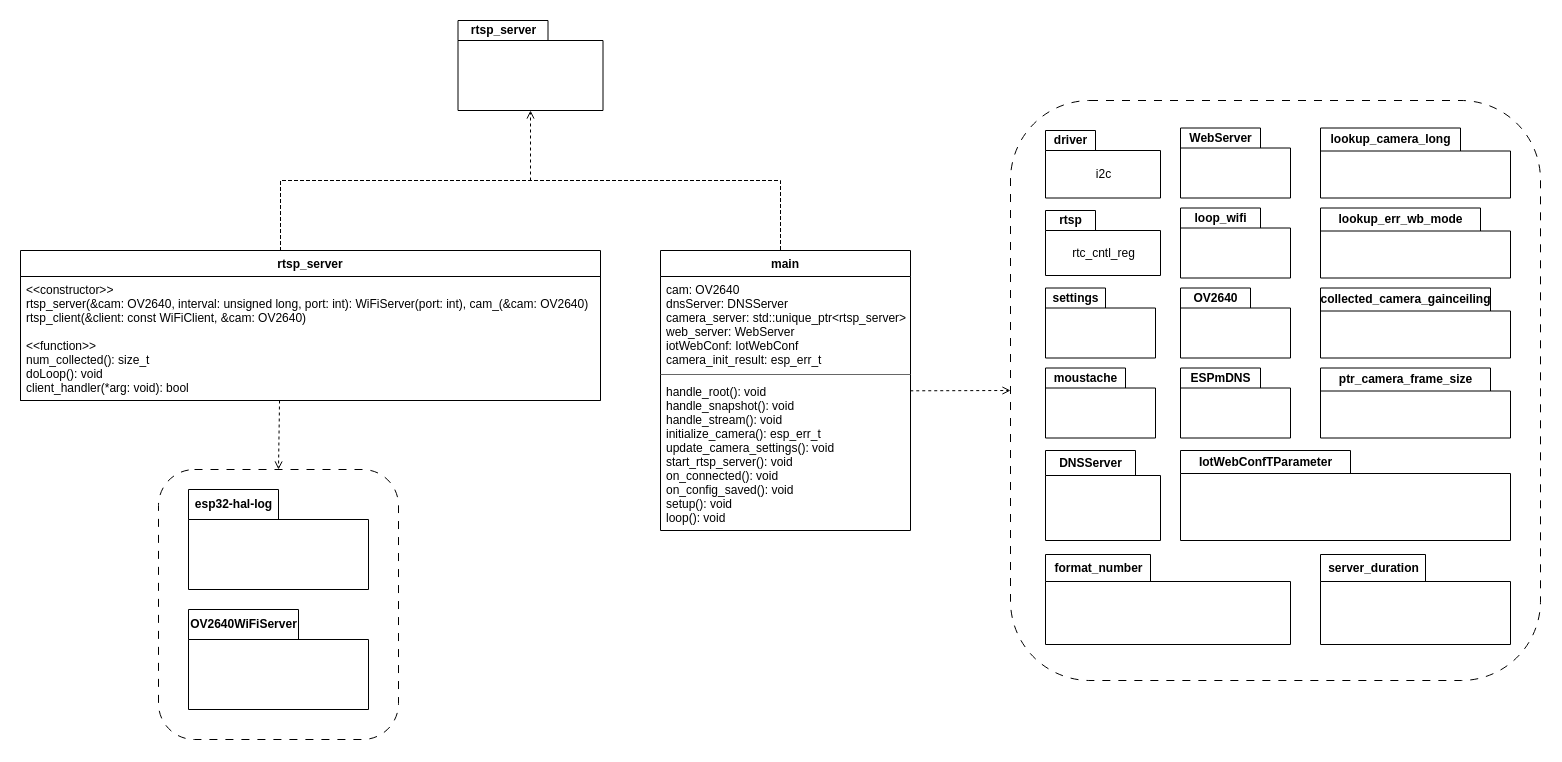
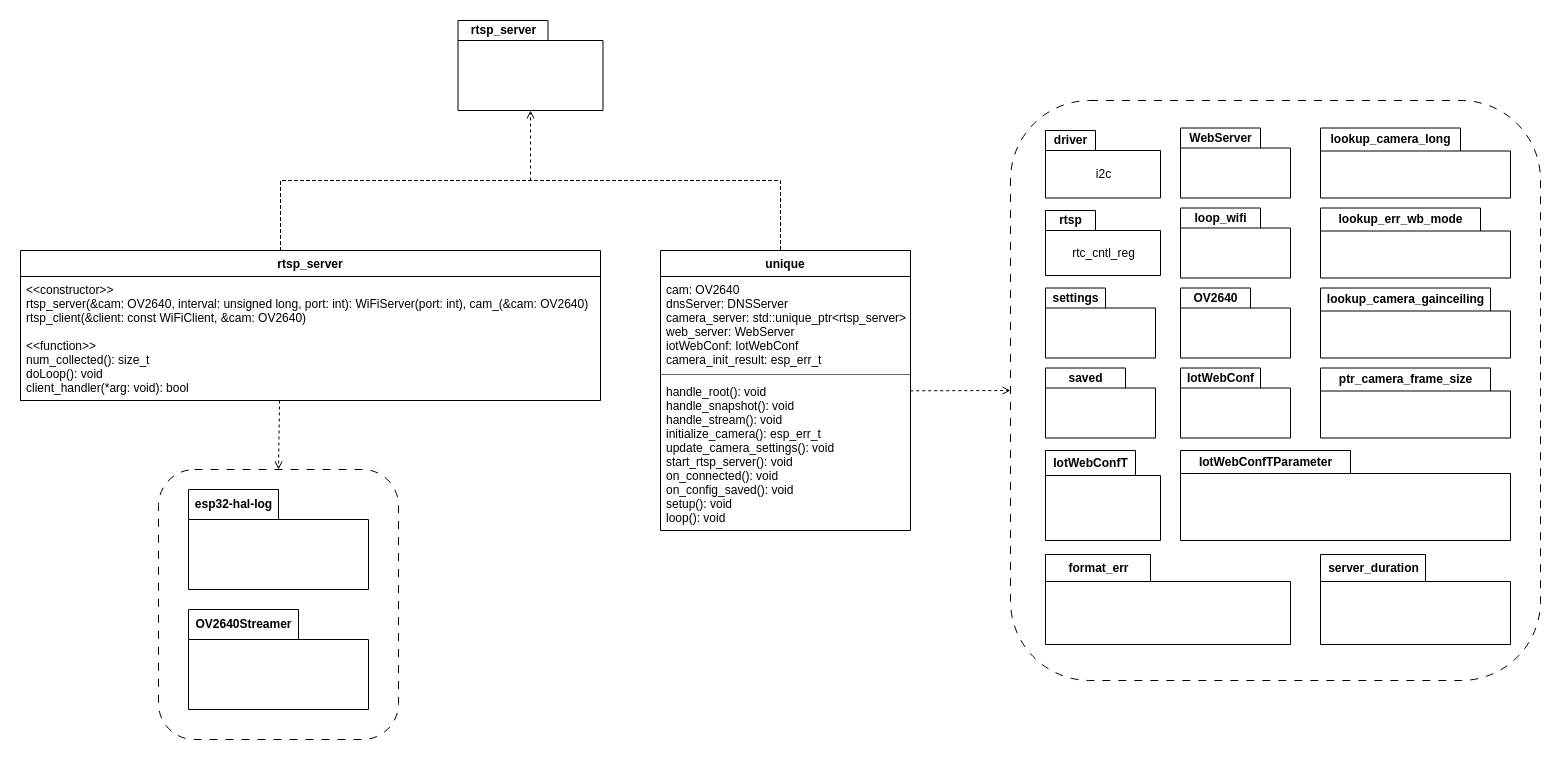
  <mxCell id="0" />
  <mxCell id="1" parent="0" />
  <mxCell id="2" value="" style="rounded=1;whiteSpace=wrap;html=1;fillColor=none;dashed=1;dashPattern=8 8;fontColor=#333333;strokeColor=#000000;" parent="1" vertex="1"><mxGeometry x="158" y="469.01" width="240" height="270" as="geometry" /></mxCell>
  <mxCell id="3" value="" style="rounded=1;whiteSpace=wrap;html=1;fillColor=none;dashed=1;dashPattern=8 8;fontColor=#000000;strokeColor=#000000;" parent="1" vertex="1"><mxGeometry x="1010" y="100" width="530" height="580" as="geometry" /></mxCell>
- <mxCell id="4" value="main" style="swimlane;fontStyle=1;align=center;verticalAlign=top;childLayout=stackLayout;horizontal=1;startSize=26;horizontalStack=0;resizeParent=1;resizeParentMax=0;resizeLast=0;collapsible=1;marginBottom=0;fillColor=none;fontColor=#000000;strokeColor=#000000;" parent="1" vertex="1"><mxGeometry x="660" y="250" width="250" height="280" as="geometry" /></mxCell>
+ <mxCell id="4" value="unique" style="swimlane;fontStyle=1;align=center;verticalAlign=top;childLayout=stackLayout;horizontal=1;startSize=26;horizontalStack=0;resizeParent=1;resizeParentMax=0;resizeLast=0;collapsible=1;marginBottom=0;fillColor=none;fontColor=#000000;strokeColor=#000000;" parent="1" vertex="1"><mxGeometry x="660" y="250" width="250" height="280" as="geometry" /></mxCell>
  <mxCell id="5" value="cam: OV2640&#10;dnsServer: DNSServer&#10;camera_server: std::unique_ptr&lt;rtsp_server&gt;&#10;web_server: WebServer&#10;iotWebConf: IotWebConf&#10;camera_init_result: esp_err_t" style="text;strokeColor=none;fillColor=none;align=left;verticalAlign=top;spacingLeft=4;spacingRight=4;overflow=hidden;rotatable=0;points=[[0,0.5],[1,0.5]];portConstraint=eastwest;fontColor=#000000;" parent="4" vertex="1"><mxGeometry y="26" width="250" height="94" as="geometry" /></mxCell>
  <mxCell id="6" value="" style="line;strokeWidth=1;fillColor=#f5f5f5;align=left;verticalAlign=middle;spacingTop=-1;spacingLeft=3;spacingRight=3;rotatable=0;labelPosition=right;points=[];portConstraint=eastwest;strokeColor=#666666;fontColor=#333333;" parent="4" vertex="1"><mxGeometry y="120" width="250" height="8" as="geometry" /></mxCell>
  <mxCell id="7" value="handle_root(): void&#10;handle_snapshot(): void&#10;handle_stream(): void&#10;initialize_camera(): esp_err_t&#10;update_camera_settings(): void&#10;start_rtsp_server(): void&#10;on_connected(): void&#10;on_config_saved(): void&#10;setup(): void&#10;loop(): void" style="text;strokeColor=none;fillColor=none;align=left;verticalAlign=top;spacingLeft=4;spacingRight=4;overflow=hidden;rotatable=0;points=[[0,0.5],[1,0.5]];portConstraint=eastwest;fontColor=#000000;" parent="4" vertex="1"><mxGeometry y="128" width="250" height="152" as="geometry" /></mxCell>
  <mxCell id="8" value="" style="html=1;verticalAlign=bottom;labelBackgroundColor=none;endArrow=open;endFill=0;dashed=1;entryX=0.5;entryY=1;entryDx=0;entryDy=0;exitX=0.5;exitY=1;exitDx=0;exitDy=0;entryPerimeter=0;fillColor=#f5f5f5;strokeColor=#000000;" parent="1" source="49" target="35" edge="1"><mxGeometry width="160" relative="1" as="geometry"><mxPoint x="980" y="180" as="sourcePoint" /><mxPoint x="1080" y="116.5" as="targetPoint" /></mxGeometry></mxCell>
  <mxCell id="9" value="rtsp_server" style="swimlane;fontStyle=1;align=center;verticalAlign=top;childLayout=stackLayout;horizontal=1;startSize=26;horizontalStack=0;resizeParent=1;resizeParentMax=0;resizeLast=0;collapsible=1;marginBottom=0;fillColor=none;fontColor=#000000;strokeColor=#000000;" parent="1" vertex="1"><mxGeometry x="20" y="250" width="580" height="150" as="geometry" /></mxCell>
  <mxCell id="10" value="&lt;&lt;constructor&gt;&gt;&#10;rtsp_server(&amp;cam: OV2640, interval: unsigned long, port: int): WiFiServer(port: int), cam_(&amp;cam: OV2640)&#10;rtsp_client(&amp;client: const WiFiClient, &amp;cam: OV2640)&#10;&#10;&lt;&lt;function&gt;&gt;&#10;num_collected(): size_t&#10;doLoop(): void&#10;client_handler(*arg: void): bool" style="text;strokeColor=#000000;fillColor=none;align=left;verticalAlign=top;spacingLeft=4;spacingRight=4;overflow=hidden;rotatable=0;points=[[0,0.5],[1,0.5]];portConstraint=eastwest;dashed=1;dashPattern=8 8;fontColor=#000000;" parent="9" vertex="1"><mxGeometry y="26" width="580" height="124" as="geometry" /></mxCell>
  <mxCell id="11" value="rtsp" style="shape=folder;fontStyle=1;tabWidth=50;tabHeight=20;tabPosition=left;html=1;boundedLbl=1;labelInHeader=1;container=1;collapsible=0;fillColor=none;fontColor=#000000;strokeColor=#000000;" parent="1" vertex="1"><mxGeometry x="1045" y="210" width="115" height="65" as="geometry" /></mxCell>
  <mxCell id="12" value="rtc_cntl_reg" style="html=1;strokeColor=none;resizeWidth=1;resizeHeight=1;fillColor=none;part=1;connectable=0;allowArrows=0;deletable=0;fontColor=#000000;" parent="11" vertex="1"><mxGeometry width="115.0" height="46.429" relative="1" as="geometry"><mxPoint y="20" as="offset" /></mxGeometry></mxCell>
  <mxCell id="13" value="driver" style="shape=folder;fontStyle=1;tabWidth=50;tabHeight=20;tabPosition=left;html=1;boundedLbl=1;labelInHeader=1;container=1;collapsible=0;fillColor=none;fontColor=#000000;strokeColor=#000000;" parent="1" vertex="1"><mxGeometry x="1045" y="130" width="115" height="67.5" as="geometry" /></mxCell>
  <mxCell id="14" value="i2c" style="html=1;strokeColor=none;resizeWidth=1;resizeHeight=1;fillColor=none;part=1;connectable=0;allowArrows=0;deletable=0;fontColor=#000000;" parent="13" vertex="1"><mxGeometry width="115.0" height="48.214" relative="1" as="geometry"><mxPoint y="20" as="offset" /></mxGeometry></mxCell>
- <mxCell id="15" value="moustache" style="shape=folder;fontStyle=1;tabWidth=80;tabHeight=20;tabPosition=left;html=1;boundedLbl=1;labelInHeader=1;container=1;collapsible=0;fillColor=none;fontColor=#000000;strokeColor=#000000;" parent="1" vertex="1"><mxGeometry x="1045" y="367.5" width="110" height="70" as="geometry" /></mxCell>
+ <mxCell id="15" value="saved" style="shape=folder;fontStyle=1;tabWidth=80;tabHeight=20;tabPosition=left;html=1;boundedLbl=1;labelInHeader=1;container=1;collapsible=0;fillColor=none;fontColor=#000000;strokeColor=#000000;" parent="1" vertex="1"><mxGeometry x="1045" y="367.5" width="110" height="70" as="geometry" /></mxCell>
  <mxCell id="16" value="" style="html=1;strokeColor=none;resizeWidth=1;resizeHeight=1;fillColor=none;part=1;connectable=0;allowArrows=0;deletable=0;fontColor=#000000;" parent="15" vertex="1"><mxGeometry width="110" height="50" relative="1" as="geometry"><mxPoint y="20" as="offset" /></mxGeometry></mxCell>
  <mxCell id="17" value="settings" style="shape=folder;fontStyle=1;tabWidth=60;tabHeight=20;tabPosition=left;html=1;boundedLbl=1;labelInHeader=1;container=1;collapsible=0;fillColor=none;fontColor=#000000;strokeColor=#000000;" parent="1" vertex="1"><mxGeometry x="1045" y="287.5" width="110" height="70" as="geometry" /></mxCell>
  <mxCell id="18" value="" style="html=1;strokeColor=none;resizeWidth=1;resizeHeight=1;fillColor=none;part=1;connectable=0;allowArrows=0;deletable=0;fontColor=#000000;" parent="17" vertex="1"><mxGeometry width="110" height="50" relative="1" as="geometry"><mxPoint y="20" as="offset" /></mxGeometry></mxCell>
- <mxCell id="19" value="ESPmDNS" style="shape=folder;fontStyle=1;tabWidth=80;tabHeight=20;tabPosition=left;html=1;boundedLbl=1;labelInHeader=1;container=1;collapsible=0;fillColor=none;fontColor=#000000;strokeColor=#000000;" parent="1" vertex="1"><mxGeometry x="1180" y="367.5" width="110" height="70" as="geometry" /></mxCell>
+ <mxCell id="19" value="IotWebConf" style="shape=folder;fontStyle=1;tabWidth=80;tabHeight=20;tabPosition=left;html=1;boundedLbl=1;labelInHeader=1;container=1;collapsible=0;fillColor=none;fontColor=#000000;strokeColor=#000000;" parent="1" vertex="1"><mxGeometry x="1180" y="367.5" width="110" height="70" as="geometry" /></mxCell>
  <mxCell id="20" value="" style="html=1;strokeColor=none;resizeWidth=1;resizeHeight=1;fillColor=none;part=1;connectable=0;allowArrows=0;deletable=0;fontColor=#000000;" parent="19" vertex="1"><mxGeometry width="110" height="50" relative="1" as="geometry"><mxPoint y="20" as="offset" /></mxGeometry></mxCell>
  <mxCell id="21" value="OV2640" style="shape=folder;fontStyle=1;tabWidth=70;tabHeight=20;tabPosition=left;html=1;boundedLbl=1;labelInHeader=1;container=1;collapsible=0;fillColor=none;fontColor=#000000;strokeColor=#000000;" parent="1" vertex="1"><mxGeometry x="1180" y="287.5" width="110" height="70" as="geometry" /></mxCell>
  <mxCell id="22" value="" style="html=1;strokeColor=none;resizeWidth=1;resizeHeight=1;fillColor=none;part=1;connectable=0;allowArrows=0;deletable=0;fontColor=#000000;" parent="21" vertex="1"><mxGeometry width="110" height="50" relative="1" as="geometry"><mxPoint y="20" as="offset" /></mxGeometry></mxCell>
  <mxCell id="23" value="loop_wifi" style="shape=folder;fontStyle=1;tabWidth=80;tabHeight=20;tabPosition=left;html=1;boundedLbl=1;labelInHeader=1;container=1;collapsible=0;fillColor=none;fontColor=#000000;strokeColor=#000000;" parent="1" vertex="1"><mxGeometry x="1180" y="207.5" width="110" height="70" as="geometry" /></mxCell>
  <mxCell id="24" value="" style="html=1;strokeColor=none;resizeWidth=1;resizeHeight=1;fillColor=none;part=1;connectable=0;allowArrows=0;deletable=0;fontColor=#000000;" parent="23" vertex="1"><mxGeometry width="110" height="50" relative="1" as="geometry"><mxPoint y="20" as="offset" /></mxGeometry></mxCell>
  <mxCell id="25" value="WebServer" style="shape=folder;fontStyle=1;tabWidth=80;tabHeight=20;tabPosition=left;html=1;boundedLbl=1;labelInHeader=1;container=1;collapsible=0;fillColor=none;fontColor=#000000;strokeColor=#000000;" parent="1" vertex="1"><mxGeometry x="1180" y="127.5" width="110" height="70" as="geometry" /></mxCell>
  <mxCell id="26" value="" style="html=1;strokeColor=none;resizeWidth=1;resizeHeight=1;fillColor=none;part=1;connectable=0;allowArrows=0;deletable=0;fontColor=#000000;" parent="25" vertex="1"><mxGeometry width="110" height="50" relative="1" as="geometry"><mxPoint y="20" as="offset" /></mxGeometry></mxCell>
  <mxCell id="27" value="lookup_camera_long" style="shape=folder;fontStyle=1;tabWidth=140;tabHeight=23;tabPosition=left;html=1;boundedLbl=1;labelInHeader=1;container=1;collapsible=0;fillColor=none;fontColor=#000000;strokeColor=#000000;" parent="1" vertex="1"><mxGeometry x="1320" y="127.5" width="190" height="70" as="geometry" /></mxCell>
  <mxCell id="28" value="" style="html=1;strokeColor=none;resizeWidth=1;resizeHeight=1;fillColor=none;part=1;connectable=0;allowArrows=0;deletable=0;fontColor=#000000;" parent="27" vertex="1"><mxGeometry width="190" height="50" relative="1" as="geometry"><mxPoint y="20" as="offset" /></mxGeometry></mxCell>
  <mxCell id="29" value="lookup_err_wb_mode" style="shape=folder;fontStyle=1;tabWidth=160;tabHeight=23;tabPosition=left;html=1;boundedLbl=1;labelInHeader=1;container=1;collapsible=0;fillColor=none;fontColor=#000000;strokeColor=#000000;" parent="1" vertex="1"><mxGeometry x="1320" y="207.5" width="190" height="70" as="geometry" /></mxCell>
  <mxCell id="30" value="" style="html=1;strokeColor=none;resizeWidth=1;resizeHeight=1;fillColor=none;part=1;connectable=0;allowArrows=0;deletable=0;fontColor=#000000;" parent="29" vertex="1"><mxGeometry width="190" height="50" relative="1" as="geometry"><mxPoint y="20" as="offset" /></mxGeometry></mxCell>
- <mxCell id="31" value="collected_camera_gainceiling" style="shape=folder;fontStyle=1;tabWidth=170;tabHeight=23;tabPosition=left;html=1;boundedLbl=1;labelInHeader=1;container=1;collapsible=0;fillColor=none;fontColor=#000000;strokeColor=#000000;" parent="1" vertex="1"><mxGeometry x="1320" y="287.5" width="190" height="70" as="geometry" /></mxCell>
+ <mxCell id="31" value="lookup_camera_gainceiling" style="shape=folder;fontStyle=1;tabWidth=170;tabHeight=23;tabPosition=left;html=1;boundedLbl=1;labelInHeader=1;container=1;collapsible=0;fillColor=none;fontColor=#000000;strokeColor=#000000;" parent="1" vertex="1"><mxGeometry x="1320" y="287.5" width="190" height="70" as="geometry" /></mxCell>
  <mxCell id="32" value="" style="html=1;strokeColor=none;resizeWidth=1;resizeHeight=1;fillColor=none;part=1;connectable=0;allowArrows=0;deletable=0;fontColor=#000000;" parent="31" vertex="1"><mxGeometry width="190" height="50" relative="1" as="geometry"><mxPoint y="20" as="offset" /></mxGeometry></mxCell>
  <mxCell id="33" value="ptr_camera_frame_size" style="shape=folder;fontStyle=1;tabWidth=170;tabHeight=23;tabPosition=left;html=1;boundedLbl=1;labelInHeader=1;container=1;collapsible=0;fillColor=none;fontColor=#000000;strokeColor=#000000;" parent="1" vertex="1"><mxGeometry x="1320" y="367.5" width="190" height="70" as="geometry" /></mxCell>
  <mxCell id="34" value="" style="html=1;strokeColor=none;resizeWidth=1;resizeHeight=1;fillColor=none;part=1;connectable=0;allowArrows=0;deletable=0;fontColor=#000000;" parent="33" vertex="1"><mxGeometry width="190" height="50" relative="1" as="geometry"><mxPoint y="20" as="offset" /></mxGeometry></mxCell>
  <mxCell id="35" value="&lt;font color=&quot;#000000&quot;&gt;rtsp_server&lt;/font&gt;" style="shape=folder;fontStyle=1;tabWidth=90;tabHeight=20;tabPosition=left;html=1;boundedLbl=1;labelInHeader=1;container=1;collapsible=0;fillColor=none;fontColor=#333333;strokeColor=#000000;" parent="1" vertex="1"><mxGeometry x="457.5" y="20" width="145" height="90" as="geometry" /></mxCell>
  <mxCell id="36" value="" style="html=1;strokeColor=none;resizeWidth=1;resizeHeight=1;fillColor=none;part=1;connectable=0;allowArrows=0;deletable=0;fontColor=none;noLabel=1;" parent="35" vertex="1"><mxGeometry width="145" height="64.286" relative="1" as="geometry"><mxPoint y="20" as="offset" /></mxGeometry></mxCell>
  <mxCell id="37" value="server_duration" style="shape=folder;fontStyle=1;tabWidth=105;tabHeight=27;tabPosition=left;html=1;boundedLbl=1;labelInHeader=1;container=1;collapsible=0;fillColor=none;fontColor=#000000;strokeColor=#000000;" parent="1" vertex="1"><mxGeometry x="1320" y="554" width="190" height="90" as="geometry" /></mxCell>
  <mxCell id="38" value="" style="html=1;strokeColor=none;resizeWidth=1;resizeHeight=1;fillColor=none;part=1;connectable=0;allowArrows=0;deletable=0;fontColor=#000000;" parent="37" vertex="1"><mxGeometry width="190.0" height="64.286" relative="1" as="geometry"><mxPoint y="20" as="offset" /></mxGeometry></mxCell>
  <mxCell id="39" value="IotWebConfTParameter" style="shape=folder;fontStyle=1;tabWidth=170;tabHeight=23;tabPosition=left;html=1;boundedLbl=1;labelInHeader=1;container=1;collapsible=0;fillColor=none;fontColor=#000000;strokeColor=#000000;" parent="1" vertex="1"><mxGeometry x="1180" y="450" width="330" height="90" as="geometry" /></mxCell>
  <mxCell id="40" value="" style="html=1;strokeColor=none;resizeWidth=1;resizeHeight=1;fillColor=none;part=1;connectable=0;allowArrows=0;deletable=0;fontColor=#000000;" parent="39" vertex="1"><mxGeometry width="330" height="64.286" relative="1" as="geometry"><mxPoint y="20" as="offset" /></mxGeometry></mxCell>
- <mxCell id="41" value="DNSServer" style="shape=folder;fontStyle=1;tabWidth=90;tabHeight=25;tabPosition=left;html=1;boundedLbl=1;labelInHeader=1;container=1;collapsible=0;fillColor=none;fontColor=#000000;strokeColor=#000000;" parent="1" vertex="1"><mxGeometry x="1045" y="450" width="115" height="90" as="geometry" /></mxCell>
+ <mxCell id="41" value="IotWebConfT" style="shape=folder;fontStyle=1;tabWidth=90;tabHeight=25;tabPosition=left;html=1;boundedLbl=1;labelInHeader=1;container=1;collapsible=0;fillColor=none;fontColor=#000000;strokeColor=#000000;" parent="1" vertex="1"><mxGeometry x="1045" y="450" width="115" height="90" as="geometry" /></mxCell>
  <mxCell id="42" value="" style="html=1;strokeColor=none;resizeWidth=1;resizeHeight=1;fillColor=none;part=1;connectable=0;allowArrows=0;deletable=0;fontColor=#000000;" parent="41" vertex="1"><mxGeometry width="115" height="64.286" relative="1" as="geometry"><mxPoint y="20" as="offset" /></mxGeometry></mxCell>
  <mxCell id="43" value="&lt;font color=&quot;#000000&quot;&gt;esp32-hal-log&lt;/font&gt;" style="shape=folder;fontStyle=1;tabWidth=90;tabHeight=30;tabPosition=left;html=1;boundedLbl=1;labelInHeader=1;container=1;collapsible=0;fillColor=none;fontColor=#333333;strokeColor=#000000;" parent="1" vertex="1"><mxGeometry x="188" y="489.01" width="180" height="100" as="geometry" /></mxCell>
  <mxCell id="44" value="" style="html=1;strokeColor=none;resizeWidth=1;resizeHeight=1;fillColor=none;part=1;connectable=0;allowArrows=0;deletable=0;fontColor=#333333;" parent="43" vertex="1"><mxGeometry width="133.043" height="71.429" relative="1" as="geometry"><mxPoint y="20" as="offset" /></mxGeometry></mxCell>
- <mxCell id="45" value="&lt;font color=&quot;#000000&quot;&gt;OV2640WiFiServer&lt;/font&gt;" style="shape=folder;fontStyle=1;tabWidth=110;tabHeight=30;tabPosition=left;html=1;boundedLbl=1;labelInHeader=1;container=1;collapsible=0;fillColor=none;fontColor=#333333;strokeColor=#000000;" parent="1" vertex="1"><mxGeometry x="188" y="609.01" width="180" height="100" as="geometry" /></mxCell>
+ <mxCell id="45" value="&lt;font color=&quot;#000000&quot;&gt;OV2640Streamer&lt;/font&gt;" style="shape=folder;fontStyle=1;tabWidth=110;tabHeight=30;tabPosition=left;html=1;boundedLbl=1;labelInHeader=1;container=1;collapsible=0;fillColor=none;fontColor=#333333;strokeColor=#000000;" parent="1" vertex="1"><mxGeometry x="188" y="609.01" width="180" height="100" as="geometry" /></mxCell>
  <mxCell id="46" value="" style="html=1;strokeColor=none;resizeWidth=1;resizeHeight=1;fillColor=none;part=1;connectable=0;allowArrows=0;deletable=0;fontColor=#333333;" parent="45" vertex="1"><mxGeometry width="180.0" height="71.429" relative="1" as="geometry"><mxPoint y="20" as="offset" /></mxGeometry></mxCell>
- <mxCell id="47" value="format_number" style="shape=folder;fontStyle=1;tabWidth=105;tabHeight=27;tabPosition=left;html=1;boundedLbl=1;labelInHeader=1;container=1;collapsible=0;fillColor=none;fontColor=#000000;strokeColor=#000000;" parent="1" vertex="1"><mxGeometry x="1045" y="554" width="245" height="90" as="geometry" /></mxCell>
+ <mxCell id="47" value="format_err" style="shape=folder;fontStyle=1;tabWidth=105;tabHeight=27;tabPosition=left;html=1;boundedLbl=1;labelInHeader=1;container=1;collapsible=0;fillColor=none;fontColor=#000000;strokeColor=#000000;" parent="1" vertex="1"><mxGeometry x="1045" y="554" width="245" height="90" as="geometry" /></mxCell>
  <mxCell id="48" value="" style="html=1;strokeColor=none;resizeWidth=1;resizeHeight=1;fillColor=none;part=1;connectable=0;allowArrows=0;deletable=0;fontColor=#000000;" parent="47" vertex="1"><mxGeometry width="245.0" height="64.286" relative="1" as="geometry"><mxPoint y="20" as="offset" /></mxGeometry></mxCell>
  <mxCell id="49" value="" style="shape=partialRectangle;whiteSpace=wrap;html=1;bottom=1;right=1;left=1;top=0;fillColor=none;routingCenterX=-0.5;rotation=-180;dashed=1;fontColor=#333333;strokeColor=#000000;" parent="1" vertex="1"><mxGeometry x="280" y="180" width="500" height="70" as="geometry" /></mxCell>
  <mxCell id="50" value="" style="html=1;verticalAlign=bottom;labelBackgroundColor=none;endArrow=open;endFill=0;dashed=1;entryX=0.5;entryY=0;entryDx=0;entryDy=0;exitX=0.488;exitY=1.008;exitDx=0;exitDy=0;exitPerimeter=0;fillColor=#f5f5f5;strokeColor=#000000;" parent="1" target="2" edge="1"><mxGeometry width="160" relative="1" as="geometry"><mxPoint x="279.04" y="400.002" as="sourcePoint" /><mxPoint x="506" y="119.01" as="targetPoint" /></mxGeometry></mxCell>
  <mxCell id="51" value="" style="html=1;verticalAlign=bottom;labelBackgroundColor=none;endArrow=open;endFill=0;dashed=1;entryX=0;entryY=0.5;entryDx=0;entryDy=0;exitX=0.999;exitY=0.081;exitDx=0;exitDy=0;exitPerimeter=0;fillColor=#f5f5f5;strokeColor=#000000;" parent="1" source="7" target="3" edge="1"><mxGeometry width="160" relative="1" as="geometry"><mxPoint x="769.04" y="560.002" as="sourcePoint" /><mxPoint x="768" y="629.01" as="targetPoint" /></mxGeometry></mxCell>
